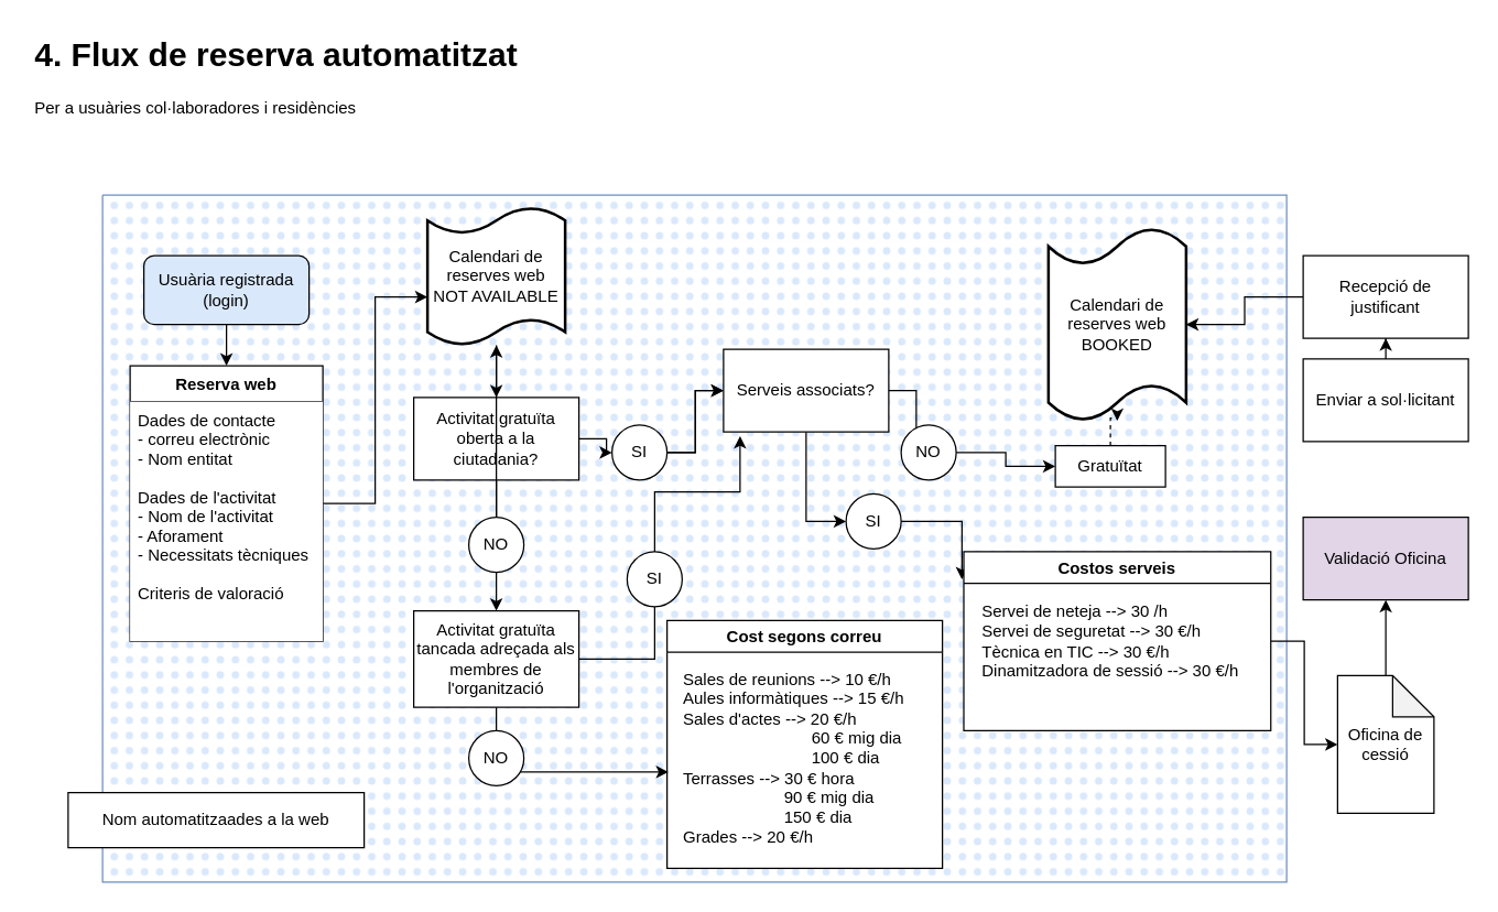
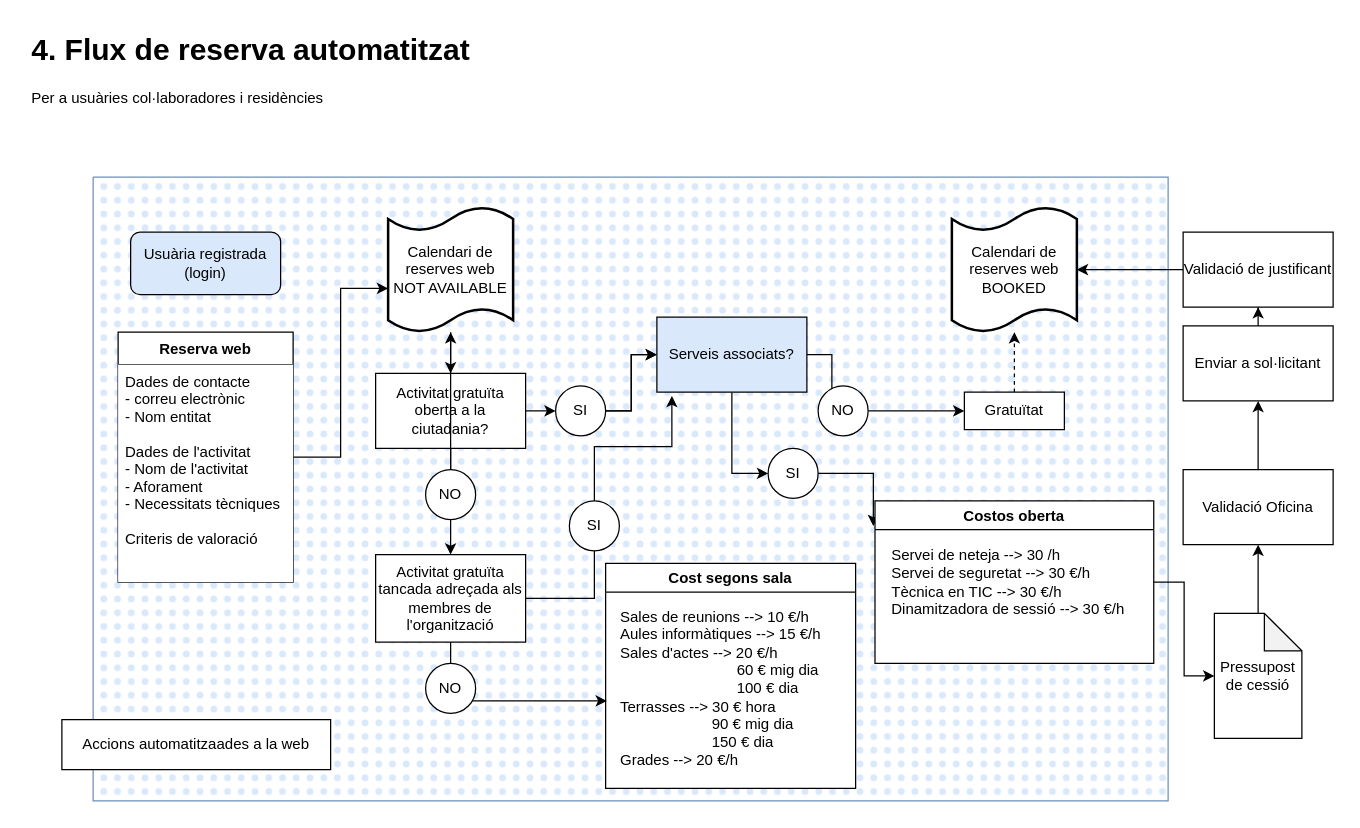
  <mxCell id="0" />
  <mxCell id="1" parent="0" />
  <mxCell id="2" value="" style="verticalLabelPosition=bottom;verticalAlign=top;html=1;shape=mxgraph.basic.patternFillRect;fillStyle=dots;step=5;fillStrokeWidth=0.2;fillStrokeColor=#dddddd;fillColor=#dae8fc;strokeColor=#6c8ebf;" parent="1" vertex="1"><mxGeometry x="74" y="141" width="860" height="499" as="geometry" /></mxCell>
- <mxCell id="3" value="Nom automatitzaades a la web" style="rounded=0;whiteSpace=wrap;html=1;fillColor=#ffffff;" parent="1" vertex="1"><mxGeometry x="49" y="575" width="215" height="40" as="geometry" /></mxCell>
+ <mxCell id="3" value="Accions automatitzaades a la web" style="rounded=0;whiteSpace=wrap;html=1;fillColor=#ffffff;" parent="1" vertex="1"><mxGeometry x="49" y="575" width="215" height="40" as="geometry" /></mxCell>
  <mxCell id="4" value="&lt;h1&gt;4. Flux de reserva automatitzat&lt;br&gt;&lt;/h1&gt;&lt;div&gt;Per a usuàries col·laboradores i residències&lt;br&gt;&lt;/div&gt;" style="text;html=1;strokeColor=none;fillColor=none;spacing=5;spacingTop=-20;whiteSpace=wrap;overflow=hidden;rounded=0;" parent="1" vertex="1"><mxGeometry x="20" y="20" width="435" height="120" as="geometry" /></mxCell>
- <mxCell id="5" style="edgeStyle=orthogonalEdgeStyle;rounded=0;orthogonalLoop=1;jettySize=auto;html=1;entryX=0.5;entryY=0;entryDx=0;entryDy=0;" parent="1" source="6" target="8" edge="1"><mxGeometry relative="1" as="geometry" /></mxCell>
  <mxCell id="6" value="Usuària registrada (login)" style="rounded=1;whiteSpace=wrap;html=1;fillColor=#dae8fc;" parent="1" vertex="1"><mxGeometry x="104" y="185" width="120" height="50" as="geometry" /></mxCell>
  <mxCell id="7" style="edgeStyle=orthogonalEdgeStyle;rounded=0;orthogonalLoop=1;jettySize=auto;html=1;entryX=0;entryY=0.65;entryDx=0;entryDy=0;entryPerimeter=0;" parent="1" source="8" target="43" edge="1"><mxGeometry relative="1" as="geometry" /></mxCell>
  <mxCell id="8" value="Reserva web" style="swimlane;fontStyle=1;childLayout=stackLayout;horizontal=1;startSize=26;horizontalStack=0;resizeParent=1;resizeParentMax=0;resizeLast=0;collapsible=1;marginBottom=0;" parent="1" vertex="1"><mxGeometry x="94" y="265" width="140" height="200" as="geometry" /></mxCell>
  <mxCell id="9" value="Dades de contacte&#10;- correu electrònic&#10;- Nom entitat&#10;&#10;Dades de l'activitat&#10;- Nom de l'activitat&#10;- Aforament&#10;- Necessitats tècniques&#10;&#10;Criteris de valoració&#10;" style="text;strokeColor=none;align=left;verticalAlign=top;spacingLeft=4;spacingRight=4;overflow=hidden;rotatable=0;points=[[0,0.5],[1,0.5]];portConstraint=eastwest;fillColor=#ffffff;" parent="8" vertex="1"><mxGeometry y="26" width="140" height="174" as="geometry" /></mxCell>
  <mxCell id="10" value="" style="edgeStyle=orthogonalEdgeStyle;rounded=0;orthogonalLoop=1;jettySize=auto;html=1;" parent="1" source="13" target="18" edge="1"><mxGeometry relative="1" as="geometry" /></mxCell>
  <mxCell id="11" value="" style="edgeStyle=orthogonalEdgeStyle;rounded=0;orthogonalLoop=1;jettySize=auto;html=1;startArrow=none;" parent="1" source="44" target="24" edge="1"><mxGeometry relative="1" as="geometry" /></mxCell>
  <mxCell id="12" style="edgeStyle=orthogonalEdgeStyle;rounded=0;orthogonalLoop=1;jettySize=auto;html=1;entryX=0;entryY=0.5;entryDx=0;entryDy=0;" parent="1" source="13" target="44" edge="1"><mxGeometry relative="1" as="geometry" /></mxCell>
- <mxCell id="13" value="Activitat gratuïta oberta a la ciutadania?" style="rounded=0;whiteSpace=wrap;html=1;" parent="1" vertex="1"><mxGeometry x="300" y="288" width="120" height="60" as="geometry" /></mxCell>
+ <mxCell id="13" value="Activitat gratuïta oberta a la ciutadania?" style="rounded=0;whiteSpace=wrap;html=1;" parent="1" vertex="1"><mxGeometry x="300" y="298" width="120" height="60" as="geometry" /></mxCell>
  <mxCell id="14" value="" style="edgeStyle=orthogonalEdgeStyle;rounded=0;orthogonalLoop=1;jettySize=auto;html=1;" parent="1" source="44" target="24" edge="1"><mxGeometry relative="1" as="geometry" /></mxCell>
- <mxCell id="15" value="&lt;div&gt;Calendari de reserves web&lt;/div&gt;&lt;div&gt;BOOKED&lt;br&gt;&lt;/div&gt;" style="shape=tape;whiteSpace=wrap;html=1;strokeWidth=2;size=0.19" parent="1" vertex="1"><mxGeometry x="761" y="165" width="100" height="140" as="geometry" /></mxCell>
+ <mxCell id="15" value="&lt;div&gt;Calendari de reserves web&lt;/div&gt;&lt;div&gt;BOOKED&lt;br&gt;&lt;/div&gt;" style="shape=tape;whiteSpace=wrap;html=1;strokeWidth=2;size=0.19" parent="1" vertex="1"><mxGeometry x="761" y="165" width="100" height="100" as="geometry" /></mxCell>
  <mxCell id="16" value="" style="edgeStyle=orthogonalEdgeStyle;rounded=0;orthogonalLoop=1;jettySize=auto;html=1;" edge="1" parent="1" source="17" target="43"><mxGeometry relative="1" as="geometry" /></mxCell>
  <mxCell id="17" value="NO" style="ellipse;whiteSpace=wrap;html=1;aspect=fixed;" parent="1" vertex="1"><mxGeometry x="340" y="375" width="40" height="40" as="geometry" /></mxCell>
  <mxCell id="18" value="Activitat gratuïta tancada adreçada als membres de l'organització" style="rounded=0;whiteSpace=wrap;html=1;" parent="1" vertex="1"><mxGeometry x="300" y="443" width="120" height="70" as="geometry" /></mxCell>
  <mxCell id="19" style="edgeStyle=orthogonalEdgeStyle;rounded=0;orthogonalLoop=1;jettySize=auto;html=1;exitX=0.5;exitY=0;exitDx=0;exitDy=0;entryX=0.1;entryY=1.05;entryDx=0;entryDy=0;entryPerimeter=0;" edge="1" parent="1" source="20" target="24"><mxGeometry relative="1" as="geometry" /></mxCell>
  <mxCell id="20" value="SI" style="ellipse;whiteSpace=wrap;html=1;aspect=fixed;" parent="1" vertex="1"><mxGeometry x="455" y="400" width="40" height="40" as="geometry" /></mxCell>
  <mxCell id="21" value="" style="edgeStyle=orthogonalEdgeStyle;rounded=0;orthogonalLoop=1;jettySize=auto;html=1;endArrow=none;" parent="1" source="18" target="20" edge="1"><mxGeometry relative="1" as="geometry"><mxPoint x="725" y="488" as="sourcePoint" /><mxPoint x="836" y="488" as="targetPoint" /></mxGeometry></mxCell>
  <mxCell id="22" value="" style="edgeStyle=orthogonalEdgeStyle;rounded=0;orthogonalLoop=1;jettySize=auto;html=1;" parent="1" source="24" target="26" edge="1"><mxGeometry relative="1" as="geometry" /></mxCell>
  <mxCell id="23" style="edgeStyle=orthogonalEdgeStyle;rounded=0;orthogonalLoop=1;jettySize=auto;html=1;entryX=0.5;entryY=1;entryDx=0;entryDy=0;exitX=0.5;exitY=1;exitDx=0;exitDy=0;" parent="1" source="24" target="30" edge="1"><mxGeometry relative="1" as="geometry" /></mxCell>
- <mxCell id="24" value="Serveis associats?" style="rounded=0;whiteSpace=wrap;html=1;" parent="1" vertex="1"><mxGeometry x="525" y="253" width="120" height="60" as="geometry" /></mxCell>
+ <mxCell id="24" value="Serveis associats?" style="rounded=0;whiteSpace=wrap;html=1;fillColor=#dae8fc;" parent="1" vertex="1"><mxGeometry x="525" y="253" width="120" height="60" as="geometry" /></mxCell>
  <mxCell id="25" style="edgeStyle=orthogonalEdgeStyle;rounded=0;orthogonalLoop=1;jettySize=auto;html=1;" parent="1" source="26" target="28" edge="1"><mxGeometry relative="1" as="geometry" /></mxCell>
  <mxCell id="26" value="NO" style="ellipse;whiteSpace=wrap;html=1;aspect=fixed;" parent="1" vertex="1"><mxGeometry x="654" y="308" width="40" height="40" as="geometry" /></mxCell>
  <mxCell id="27" style="edgeStyle=orthogonalEdgeStyle;rounded=0;orthogonalLoop=1;jettySize=auto;html=1;dashed=1;" parent="1" source="28" target="15" edge="1"><mxGeometry relative="1" as="geometry" /></mxCell>
- <mxCell id="28" value="Gratuïtat" style="rounded=0;whiteSpace=wrap;html=1;" parent="1" vertex="1"><mxGeometry x="766" y="323" width="80" height="30" as="geometry" /></mxCell>
+ <mxCell id="28" value="Gratuïtat" style="rounded=0;whiteSpace=wrap;html=1;" parent="1" vertex="1"><mxGeometry x="771" y="313" width="80" height="30" as="geometry" /></mxCell>
  <mxCell id="29" style="edgeStyle=orthogonalEdgeStyle;rounded=0;orthogonalLoop=1;jettySize=auto;html=1;entryX=-0.006;entryY=0.155;entryDx=0;entryDy=0;entryPerimeter=0;" parent="1" source="30" target="32" edge="1"><mxGeometry relative="1" as="geometry" /></mxCell>
  <mxCell id="30" value="SI" style="ellipse;whiteSpace=wrap;html=1;aspect=fixed;direction=south;" parent="1" vertex="1"><mxGeometry x="614" y="358" width="40" height="40" as="geometry" /></mxCell>
  <mxCell id="31" style="edgeStyle=orthogonalEdgeStyle;rounded=0;orthogonalLoop=1;jettySize=auto;html=1;" parent="1" source="32" target="35" edge="1"><mxGeometry relative="1" as="geometry" /></mxCell>
- <mxCell id="32" value="Costos serveis" style="swimlane;gradientColor=#ffffff;swimlaneFillColor=#ffffff;" parent="1" vertex="1"><mxGeometry x="699.5" y="400" width="223" height="130" as="geometry" /></mxCell>
+ <mxCell id="32" value="Costos oberta" style="swimlane;gradientColor=#ffffff;swimlaneFillColor=#ffffff;" parent="1" vertex="1"><mxGeometry x="699.5" y="400" width="223" height="130" as="geometry" /></mxCell>
  <mxCell id="33" value="&lt;div align=&quot;left&quot;&gt;Servei de neteja --&amp;gt; 30 /h&lt;/div&gt;&lt;div align=&quot;left&quot;&gt;Servei de seguretat --&amp;gt; 30 €/h&lt;/div&gt;&lt;div align=&quot;left&quot;&gt;Tècnica en TIC --&amp;gt; 30 €/h&lt;br&gt;Dinamitzadora de sessió --&amp;gt; 30 €/h&lt;br&gt;&lt;/div&gt;" style="text;html=1;align=left;verticalAlign=middle;resizable=0;points=[];autosize=1;strokeColor=none;" parent="32" vertex="1"><mxGeometry x="11.5" y="35" width="200" height="60" as="geometry" /></mxCell>
  <mxCell id="34" value="" style="edgeStyle=orthogonalEdgeStyle;rounded=0;orthogonalLoop=1;jettySize=auto;html=1;" parent="1" source="35" target="37" edge="1"><mxGeometry relative="1" as="geometry" /></mxCell>
- <mxCell id="35" value="Oficina de cessió" style="shape=note;whiteSpace=wrap;html=1;backgroundOutline=1;darkOpacity=0.05;" parent="1" vertex="1"><mxGeometry x="971" y="490" width="70" height="100" as="geometry" /></mxCell>
- <mxCell id="37" value="Validació Oficina" style="whiteSpace=wrap;html=1;fillColor=#e1d5e7;" parent="1" vertex="1"><mxGeometry x="946" y="375" width="120" height="60" as="geometry" /></mxCell>
+ <mxCell id="35" value="Pressupost de cessió" style="shape=note;whiteSpace=wrap;html=1;backgroundOutline=1;darkOpacity=0.05;" parent="1" vertex="1"><mxGeometry x="971" y="490" width="70" height="100" as="geometry" /></mxCell>
+ <mxCell id="36" value="" style="edgeStyle=orthogonalEdgeStyle;rounded=0;orthogonalLoop=1;jettySize=auto;html=1;" parent="1" source="37" target="39" edge="1"><mxGeometry relative="1" as="geometry" /></mxCell>
+ <mxCell id="37" value="Validació Oficina" style="whiteSpace=wrap;html=1;" parent="1" vertex="1"><mxGeometry x="946" y="375" width="120" height="60" as="geometry" /></mxCell>
  <mxCell id="38" value="" style="edgeStyle=orthogonalEdgeStyle;rounded=0;orthogonalLoop=1;jettySize=auto;html=1;" parent="1" source="39" target="41" edge="1"><mxGeometry relative="1" as="geometry" /></mxCell>
  <mxCell id="39" value="Enviar a sol·licitant" style="whiteSpace=wrap;html=1;" parent="1" vertex="1"><mxGeometry x="946" y="260" width="120" height="60" as="geometry" /></mxCell>
  <mxCell id="40" style="edgeStyle=orthogonalEdgeStyle;rounded=0;orthogonalLoop=1;jettySize=auto;html=1;entryX=1;entryY=0.5;entryDx=0;entryDy=0;entryPerimeter=0;" parent="1" source="41" target="15" edge="1"><mxGeometry relative="1" as="geometry" /></mxCell>
- <mxCell id="41" value="Recepció de justificant" style="whiteSpace=wrap;html=1;" parent="1" vertex="1"><mxGeometry x="946" y="185" width="120" height="60" as="geometry" /></mxCell>
+ <mxCell id="41" value="Validació de justificant" style="whiteSpace=wrap;html=1;" parent="1" vertex="1"><mxGeometry x="946" y="185" width="120" height="60" as="geometry" /></mxCell>
  <mxCell id="42" style="edgeStyle=orthogonalEdgeStyle;rounded=0;orthogonalLoop=1;jettySize=auto;html=1;" parent="1" source="43" target="13" edge="1"><mxGeometry relative="1" as="geometry" /></mxCell>
- <mxCell id="43" value="&lt;div&gt;Calendari de reserves web&lt;/div&gt;&lt;div&gt;NOT AVAILABLE&lt;br&gt;&lt;/div&gt;" style="shape=tape;whiteSpace=wrap;html=1;strokeWidth=2;size=0.19" parent="1" vertex="1"><mxGeometry x="310" y="150" width="100" height="100" as="geometry" /></mxCell>
+ <mxCell id="43" value="&lt;div&gt;Calendari de reserves web&lt;/div&gt;&lt;div&gt;NOT AVAILABLE&lt;br&gt;&lt;/div&gt;" style="shape=tape;whiteSpace=wrap;html=1;strokeWidth=2;size=0.19" parent="1" vertex="1"><mxGeometry x="310" y="165" width="100" height="100" as="geometry" /></mxCell>
  <mxCell id="44" value="SI" style="ellipse;whiteSpace=wrap;html=1;aspect=fixed;" parent="1" vertex="1"><mxGeometry x="444" y="308" width="40" height="40" as="geometry" /></mxCell>
- <mxCell id="45" value="Cost segons correu" style="swimlane;gradientColor=#ffffff;swimlaneFillColor=#ffffff;" vertex="1" parent="1"><mxGeometry x="484" y="450" width="200" height="180" as="geometry" /></mxCell>
+ <mxCell id="45" value="Cost segons sala" style="swimlane;gradientColor=#ffffff;swimlaneFillColor=#ffffff;" vertex="1" parent="1"><mxGeometry x="484" y="450" width="200" height="180" as="geometry" /></mxCell>
  <mxCell id="46" value="&lt;div align=&quot;left&quot;&gt;Sales de reunions --&amp;gt; 10 €/h&lt;/div&gt;&lt;div align=&quot;left&quot;&gt;Aules informàtiques --&amp;gt; 15 €/h&lt;br&gt;&lt;/div&gt;&lt;div&gt;Sales d'actes --&amp;gt; 20 €/h&lt;br&gt;&amp;nbsp;&amp;nbsp;&amp;nbsp;&amp;nbsp;&amp;nbsp;&amp;nbsp;&amp;nbsp;&amp;nbsp;&amp;nbsp;&amp;nbsp;&amp;nbsp;&amp;nbsp;&amp;nbsp;&amp;nbsp;&amp;nbsp;&amp;nbsp;&amp;nbsp;&amp;nbsp;&amp;nbsp;&amp;nbsp;&amp;nbsp;&amp;nbsp;&amp;nbsp;&amp;nbsp;&amp;nbsp;&amp;nbsp;&amp;nbsp; 60 € mig dia&lt;/div&gt;&lt;div&gt;&amp;nbsp; &amp;nbsp; &amp;nbsp; &amp;nbsp; &amp;nbsp; &amp;nbsp; &amp;nbsp; &amp;nbsp; &amp;nbsp; &amp;nbsp; &amp;nbsp; &amp;nbsp; &amp;nbsp; &amp;nbsp; 100 € dia &lt;br&gt;&lt;/div&gt;&lt;div&gt;Terrasses --&amp;gt; 30 € hora&lt;/div&gt;&lt;div&gt;&amp;nbsp;&amp;nbsp;&amp;nbsp;&amp;nbsp;&amp;nbsp;&amp;nbsp;&amp;nbsp;&amp;nbsp;&amp;nbsp;&amp;nbsp;&amp;nbsp;&amp;nbsp;&amp;nbsp;&amp;nbsp;&amp;nbsp;&amp;nbsp;&amp;nbsp;&amp;nbsp;&amp;nbsp;&amp;nbsp;&amp;nbsp; 90 € mig dia&lt;/div&gt;&lt;div&gt;&amp;nbsp;&amp;nbsp;&amp;nbsp;&amp;nbsp;&amp;nbsp;&amp;nbsp;&amp;nbsp;&amp;nbsp;&amp;nbsp;&amp;nbsp;&amp;nbsp;&amp;nbsp;&amp;nbsp;&amp;nbsp;&amp;nbsp;&amp;nbsp;&amp;nbsp;&amp;nbsp;&amp;nbsp;&amp;nbsp;&amp;nbsp; 150 € dia&lt;/div&gt;&lt;div&gt;Grades --&amp;gt; 20 €/h&lt;br&gt;&lt;/div&gt;" style="text;html=1;align=left;verticalAlign=middle;resizable=0;points=[];autosize=1;strokeColor=none;" vertex="1" parent="45"><mxGeometry x="10" y="35" width="180" height="130" as="geometry" /></mxCell>
  <mxCell id="47" value="" style="endArrow=classic;html=1;rounded=0;exitX=0.5;exitY=1;exitDx=0;exitDy=0;" edge="1" parent="1" source="18"><mxGeometry width="50" height="50" relative="1" as="geometry"><mxPoint x="525" y="430" as="sourcePoint" /><mxPoint x="485" y="560" as="targetPoint" /><Array as="points"><mxPoint x="360" y="560" /></Array></mxGeometry></mxCell>
  <mxCell id="48" value="NO" style="ellipse;whiteSpace=wrap;html=1;aspect=fixed;" vertex="1" parent="1"><mxGeometry x="340" y="530" width="40" height="40" as="geometry" /></mxCell>
